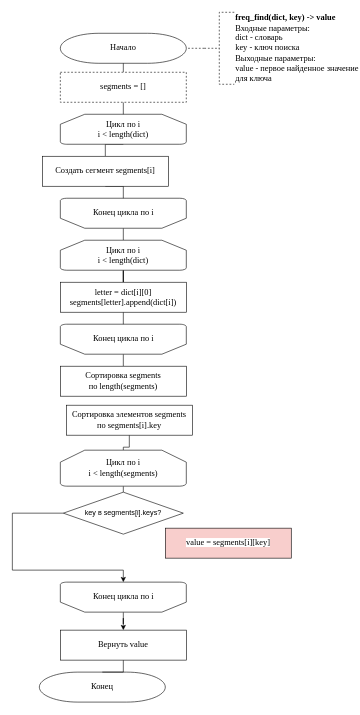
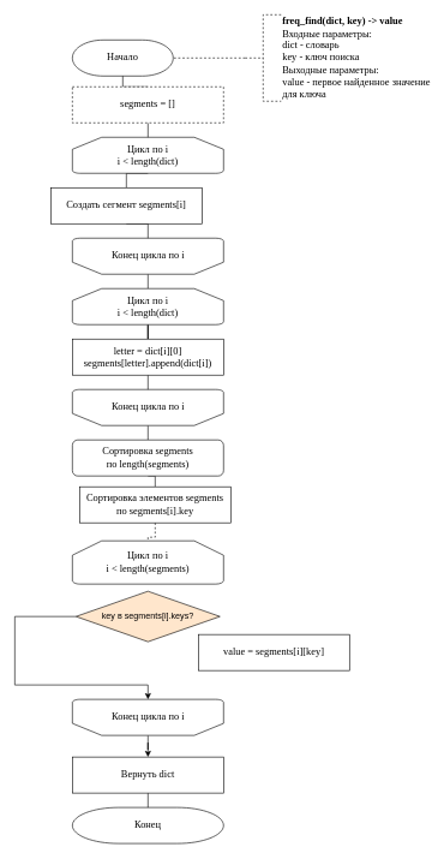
  <mxCell id="0" />
  <mxCell id="1" parent="0" />
- <mxCell id="2" value="Начало" style="strokeWidth=1;html=1;shape=mxgraph.flowchart.terminator;whiteSpace=wrap;fontSize=14;fontFamily=Times New Roman;" vertex="1" parent="1"><mxGeometry x="100" y="55" width="210" height="50" as="geometry" /></mxCell>
+ <mxCell id="2" value="Начало" style="strokeWidth=1;html=1;shape=mxgraph.flowchart.terminator;whiteSpace=wrap;fontSize=14;fontFamily=Times New Roman;" vertex="1" parent="1"><mxGeometry x="100" y="55" width="140" height="50" as="geometry" /></mxCell>
  <mxCell id="3" style="edgeStyle=orthogonalEdgeStyle;rounded=0;orthogonalLoop=1;jettySize=auto;html=1;exitX=0;exitY=0.5;exitDx=0;exitDy=0;exitPerimeter=0;entryX=1;entryY=0.5;entryDx=0;entryDy=0;entryPerimeter=0;dashed=1;endArrow=none;endFill=0;fontSize=14;fontFamily=Times New Roman;" edge="1" parent="1" source="4" target="2"><mxGeometry relative="1" as="geometry" /></mxCell>
  <mxCell id="4" value="&lt;b style=&quot;font-size: 14px&quot;&gt;freq_find(dict, key) -&amp;gt; value&lt;/b&gt;&lt;br style=&quot;font-size: 14px&quot;&gt;Входные параметры:&lt;br style=&quot;font-size: 14px&quot;&gt;dict - словарь&lt;br style=&quot;font-size: 14px&quot;&gt;key - ключ поиска&lt;br style=&quot;font-size: 14px&quot;&gt;Выходные параметры:&lt;br style=&quot;font-size: 14px&quot;&gt;value - первое найденное значение&lt;br style=&quot;font-size: 14px&quot;&gt;для ключа" style="strokeWidth=1;html=1;shape=mxgraph.flowchart.annotation_2;align=left;labelPosition=right;pointerEvents=1;dashed=1;fontSize=14;fontFamily=Times New Roman;" vertex="1" parent="1"><mxGeometry x="340" y="20" width="50" height="120" as="geometry" /></mxCell>
  <mxCell id="5" style="edgeStyle=orthogonalEdgeStyle;rounded=0;orthogonalLoop=1;jettySize=auto;html=1;exitX=0.5;exitY=1;exitDx=0;exitDy=0;exitPerimeter=0;entryX=0.5;entryY=0;entryDx=0;entryDy=0;endArrow=none;endFill=0;" edge="1" parent="1" source="6" target="17"><mxGeometry relative="1" as="geometry" /></mxCell>
  <mxCell id="6" value="Цикл по i&lt;br style=&quot;font-size: 14px&quot;&gt;i &amp;lt; length(dict)" style="strokeWidth=1;html=1;shape=mxgraph.flowchart.loop_limit;whiteSpace=wrap;fontSize=14;fontFamily=Times New Roman;" vertex="1" parent="1"><mxGeometry x="100" y="190" width="210" height="50" as="geometry" /></mxCell>
- <mxCell id="7" value="Конец" style="strokeWidth=1;html=1;shape=mxgraph.flowchart.terminator;whiteSpace=wrap;fontSize=14;fontFamily=Times New Roman;" vertex="1" parent="1"><mxGeometry x="65" y="1120" width="210" height="50" as="geometry" /></mxCell>
+ <mxCell id="7" value="Конец" style="strokeWidth=1;html=1;shape=mxgraph.flowchart.terminator;whiteSpace=wrap;fontSize=14;fontFamily=Times New Roman;" vertex="1" parent="1"><mxGeometry x="100" y="1120" width="210" height="50" as="geometry" /></mxCell>
  <mxCell id="8" style="edgeStyle=orthogonalEdgeStyle;rounded=0;orthogonalLoop=1;jettySize=auto;html=1;exitX=0.5;exitY=0;exitDx=0;exitDy=0;exitPerimeter=0;entryX=0.5;entryY=0;entryDx=0;entryDy=0;entryPerimeter=0;endArrow=none;endFill=0;" edge="1" parent="1" source="9" target="19"><mxGeometry relative="1" as="geometry" /></mxCell>
  <mxCell id="9" value="" style="strokeWidth=1;html=1;shape=mxgraph.flowchart.loop_limit;whiteSpace=wrap;rotation=-180;fontSize=14;fontFamily=Times New Roman;" vertex="1" parent="1"><mxGeometry x="100" y="330" width="210" height="50" as="geometry" /></mxCell>
  <mxCell id="10" value="Конец цикла по i" style="text;html=1;align=center;verticalAlign=middle;resizable=0;points=[];autosize=1;fontSize=14;fontFamily=Times New Roman;" vertex="1" parent="1"><mxGeometry x="145" y="345" width="120" height="20" as="geometry" /></mxCell>
  <mxCell id="11" style="edgeStyle=orthogonalEdgeStyle;rounded=0;orthogonalLoop=1;jettySize=auto;html=1;exitX=0.5;exitY=0;exitDx=0;exitDy=0;entryX=0.5;entryY=1;entryDx=0;entryDy=0;entryPerimeter=0;endArrow=none;endFill=0;" edge="1" parent="1" source="13" target="2"><mxGeometry relative="1" as="geometry" /></mxCell>
  <mxCell id="12" style="edgeStyle=orthogonalEdgeStyle;rounded=0;orthogonalLoop=1;jettySize=auto;html=1;exitX=0.5;exitY=1;exitDx=0;exitDy=0;entryX=0.5;entryY=0;entryDx=0;entryDy=0;entryPerimeter=0;endArrow=none;endFill=0;" edge="1" parent="1" source="13" target="6"><mxGeometry relative="1" as="geometry" /></mxCell>
  <mxCell id="13" value="segments = []" style="rounded=0;whiteSpace=wrap;html=1;strokeWidth=1;fontSize=14;fontFamily=Times New Roman;dashed=1;" vertex="1" parent="1"><mxGeometry x="100" y="120" width="210" height="50" as="geometry" /></mxCell>
  <mxCell id="14" style="edgeStyle=orthogonalEdgeStyle;rounded=0;orthogonalLoop=1;jettySize=auto;html=1;exitX=0.5;exitY=1;exitDx=0;exitDy=0;entryX=0.5;entryY=0;entryDx=0;entryDy=0;entryPerimeter=0;endArrow=none;endFill=0;" edge="1" parent="1" source="15" target="7"><mxGeometry relative="1" as="geometry" /></mxCell>
- <mxCell id="15" value="&lt;span style=&quot;font-size: 14px; text-align: left; background-color: rgb(255, 255, 255);&quot;&gt;Вернуть value&lt;br style=&quot;font-size: 14px;&quot;&gt;&lt;/span&gt;" style="rounded=0;whiteSpace=wrap;html=1;strokeWidth=1;fontSize=14;fontFamily=Times New Roman;" vertex="1" parent="1"><mxGeometry x="100" y="1050" width="210" height="50" as="geometry" /></mxCell>
+ <mxCell id="15" value="&lt;span style=&quot;font-size: 14px; text-align: left; background-color: rgb(255, 255, 255);&quot;&gt;Вернуть dict&lt;br style=&quot;font-size: 14px;&quot;&gt;&lt;/span&gt;" style="rounded=0;whiteSpace=wrap;html=1;strokeWidth=1;fontSize=14;fontFamily=Times New Roman;" vertex="1" parent="1"><mxGeometry x="100" y="1050" width="210" height="50" as="geometry" /></mxCell>
  <mxCell id="16" style="edgeStyle=orthogonalEdgeStyle;rounded=0;orthogonalLoop=1;jettySize=auto;html=1;exitX=0.5;exitY=1;exitDx=0;exitDy=0;entryX=0.5;entryY=1;entryDx=0;entryDy=0;entryPerimeter=0;endArrow=none;endFill=0;" edge="1" parent="1" source="17" target="9"><mxGeometry relative="1" as="geometry" /></mxCell>
  <mxCell id="17" value="&lt;span style=&quot;font-size: 14px ; text-align: left ; background-color: rgb(255 , 255 , 255)&quot;&gt;Создать сегмент segments[i]&lt;br style=&quot;font-size: 14px&quot;&gt;&lt;/span&gt;" style="rounded=0;whiteSpace=wrap;html=1;strokeWidth=1;fontSize=14;fontFamily=Times New Roman;" vertex="1" parent="1"><mxGeometry x="70" y="260" width="210" height="50" as="geometry" /></mxCell>
  <mxCell id="18" style="edgeStyle=orthogonalEdgeStyle;rounded=0;orthogonalLoop=1;jettySize=auto;html=1;exitX=0.5;exitY=1;exitDx=0;exitDy=0;exitPerimeter=0;endArrow=none;endFill=0;" edge="1" parent="1" source="19" target="24"><mxGeometry relative="1" as="geometry" /></mxCell>
  <mxCell id="19" value="Цикл по i&lt;br style=&quot;font-size: 14px&quot;&gt;i &amp;lt; length(dict)" style="strokeWidth=1;html=1;shape=mxgraph.flowchart.loop_limit;whiteSpace=wrap;fontSize=14;fontFamily=Times New Roman;" vertex="1" parent="1"><mxGeometry x="100" y="400" width="210" height="50" as="geometry" /></mxCell>
  <mxCell id="20" style="edgeStyle=orthogonalEdgeStyle;rounded=0;orthogonalLoop=1;jettySize=auto;html=1;exitX=0.5;exitY=0;exitDx=0;exitDy=0;exitPerimeter=0;entryX=0.5;entryY=0;entryDx=0;entryDy=0;endArrow=none;endFill=0;" edge="1" parent="1" source="21" target="26"><mxGeometry relative="1" as="geometry" /></mxCell>
  <mxCell id="21" value="" style="strokeWidth=1;html=1;shape=mxgraph.flowchart.loop_limit;whiteSpace=wrap;rotation=-180;fontSize=14;fontFamily=Times New Roman;" vertex="1" parent="1"><mxGeometry x="100" y="540" width="210" height="50" as="geometry" /></mxCell>
  <mxCell id="22" value="Конец цикла по i" style="text;html=1;align=center;verticalAlign=middle;resizable=0;points=[];autosize=1;fontSize=14;fontFamily=Times New Roman;" vertex="1" parent="1"><mxGeometry x="145" y="555" width="120" height="20" as="geometry" /></mxCell>
  <mxCell id="23" style="edgeStyle=orthogonalEdgeStyle;rounded=0;orthogonalLoop=1;jettySize=auto;html=1;exitX=0.5;exitY=1;exitDx=0;exitDy=0;entryX=0.5;entryY=1;entryDx=0;entryDy=0;entryPerimeter=0;endArrow=none;endFill=0;" edge="1" parent="1" source="24" target="21"><mxGeometry relative="1" as="geometry" /></mxCell>
  <mxCell id="24" value="&lt;span style=&quot;font-size: 14px ; text-align: left ; background-color: rgb(255 , 255 , 255)&quot;&gt;letter = dict[i][0]&lt;br&gt;segments[letter].append(dict[i])&lt;br style=&quot;font-size: 14px&quot;&gt;&lt;/span&gt;" style="rounded=0;whiteSpace=wrap;html=1;strokeWidth=1;fontSize=14;fontFamily=Times New Roman;" vertex="1" parent="1"><mxGeometry x="100" y="470" width="210" height="50" as="geometry" /></mxCell>
- <mxCell id="26" value="&lt;span style=&quot;font-size: 14px ; text-align: left ; background-color: rgb(255 , 255 , 255)&quot;&gt;Сортировка segments&lt;br&gt;по length(segments)&lt;br style=&quot;font-size: 14px&quot;&gt;&lt;/span&gt;" style="rounded=0;whiteSpace=wrap;html=1;strokeWidth=1;fontSize=14;fontFamily=Times New Roman;" vertex="1" parent="1"><mxGeometry x="100" y="610" width="210" height="50" as="geometry" /></mxCell>
- <mxCell id="27" style="edgeStyle=orthogonalEdgeStyle;rounded=0;orthogonalLoop=1;jettySize=auto;html=1;exitX=0.5;exitY=1;exitDx=0;exitDy=0;endArrow=none;endFill=0;" edge="1" parent="1" source="28" target="30"><mxGeometry relative="1" as="geometry" /></mxCell>
+ <mxCell id="25" style="edgeStyle=orthogonalEdgeStyle;rounded=0;orthogonalLoop=1;jettySize=auto;html=1;exitX=0.5;exitY=1;exitDx=0;exitDy=0;entryX=0.5;entryY=0;entryDx=0;entryDy=0;endArrow=none;endFill=0;" edge="1" parent="1" source="26" target="28"><mxGeometry relative="1" as="geometry" /></mxCell>
+ <mxCell id="26" value="&lt;span style=&quot;font-size: 14px ; text-align: left ; background-color: rgb(255 , 255 , 255)&quot;&gt;Сортировка segments&lt;br&gt;по length(segments)&lt;br style=&quot;font-size: 14px&quot;&gt;&lt;/span&gt;" style="whiteSpace=wrap;html=1;strokeWidth=1;fontSize=14;fontFamily=Times New Roman;rounded=1;" vertex="1" parent="1"><mxGeometry x="100" y="610" width="210" height="50" as="geometry" /></mxCell>
+ <mxCell id="27" style="edgeStyle=orthogonalEdgeStyle;rounded=0;orthogonalLoop=1;jettySize=auto;html=1;exitX=0.5;exitY=1;exitDx=0;exitDy=0;endArrow=none;endFill=0;dashed=1;" edge="1" parent="1" source="28" target="30"><mxGeometry relative="1" as="geometry" /></mxCell>
  <mxCell id="28" value="&lt;span style=&quot;font-size: 14px ; text-align: left ; background-color: rgb(255 , 255 , 255)&quot;&gt;Сортировка элементов segments&lt;br&gt;по segments[i].key&lt;br style=&quot;font-size: 14px&quot;&gt;&lt;/span&gt;" style="rounded=0;whiteSpace=wrap;html=1;strokeWidth=1;fontSize=14;fontFamily=Times New Roman;" vertex="1" parent="1"><mxGeometry x="110" y="675" width="210" height="50" as="geometry" /></mxCell>
- <mxCell id="29" style="edgeStyle=orthogonalEdgeStyle;rounded=0;orthogonalLoop=1;jettySize=auto;html=1;exitX=0.5;exitY=1;exitDx=0;exitDy=0;exitPerimeter=0;entryX=0.5;entryY=0;entryDx=0;entryDy=0;endArrow=none;endFill=0;" edge="1" parent="1" source="30" target="32"><mxGeometry relative="1" as="geometry" /></mxCell>
  <mxCell id="30" value="Цикл по i&lt;br style=&quot;font-size: 14px&quot;&gt;i &amp;lt; length(segments)" style="strokeWidth=1;html=1;shape=mxgraph.flowchart.loop_limit;whiteSpace=wrap;fontSize=14;fontFamily=Times New Roman;" vertex="1" parent="1"><mxGeometry x="100" y="750" width="210" height="60" as="geometry" /></mxCell>
  <mxCell id="31" style="edgeStyle=orthogonalEdgeStyle;rounded=0;orthogonalLoop=1;jettySize=auto;html=1;exitX=0;exitY=0.5;exitDx=0;exitDy=0;entryX=0.5;entryY=1;entryDx=0;entryDy=0;entryPerimeter=0;endArrow=classic;endFill=1;" edge="1" parent="1" source="32" target="35"><mxGeometry relative="1" as="geometry"><Array as="points"><mxPoint x="20" y="855" /><mxPoint x="20" y="950" /><mxPoint x="205" y="950" /></Array></mxGeometry></mxCell>
- <mxCell id="32" value="key в segments[i].keys?" style="rhombus;whiteSpace=wrap;html=1;" vertex="1" parent="1"><mxGeometry x="105" y="820" width="200" height="70" as="geometry" /></mxCell>
- <mxCell id="33" value="&lt;span style=&quot;font-size: 14px ; text-align: left ; background-color: rgb(255 , 255 , 255)&quot;&gt;value = segments[i][key]&lt;br style=&quot;font-size: 14px&quot;&gt;&lt;/span&gt;" style="rounded=0;whiteSpace=wrap;html=1;strokeWidth=1;fontSize=14;fontFamily=Times New Roman;fillColor=#f8cecc;" vertex="1" parent="1"><mxGeometry x="275" y="880" width="210" height="50" as="geometry" /></mxCell>
+ <mxCell id="32" value="key в segments[i].keys?" style="rhombus;whiteSpace=wrap;html=1;fillColor=#ffe6cc;" vertex="1" parent="1"><mxGeometry x="105" y="820" width="200" height="70" as="geometry" /></mxCell>
+ <mxCell id="33" value="&lt;span style=&quot;font-size: 14px ; text-align: left ; background-color: rgb(255 , 255 , 255)&quot;&gt;value = segments[i][key]&lt;br style=&quot;font-size: 14px&quot;&gt;&lt;/span&gt;" style="rounded=0;whiteSpace=wrap;html=1;strokeWidth=1;fontSize=14;fontFamily=Times New Roman;" vertex="1" parent="1"><mxGeometry x="275" y="880" width="210" height="50" as="geometry" /></mxCell>
  <mxCell id="34" style="edgeStyle=orthogonalEdgeStyle;rounded=0;orthogonalLoop=1;jettySize=auto;html=1;exitX=0.5;exitY=0;exitDx=0;exitDy=0;exitPerimeter=0;endArrow=classic;endFill=1;" edge="1" parent="1" source="35" target="15"><mxGeometry relative="1" as="geometry" /></mxCell>
  <mxCell id="35" value="" style="strokeWidth=1;html=1;shape=mxgraph.flowchart.loop_limit;whiteSpace=wrap;rotation=-180;fontSize=14;fontFamily=Times New Roman;" vertex="1" parent="1"><mxGeometry x="100" y="970" width="210" height="50" as="geometry" /></mxCell>
  <mxCell id="36" value="Конец цикла по i" style="text;html=1;align=center;verticalAlign=middle;resizable=0;points=[];autosize=1;fontSize=14;fontFamily=Times New Roman;" vertex="1" parent="1"><mxGeometry x="145" y="985" width="120" height="20" as="geometry" /></mxCell>
